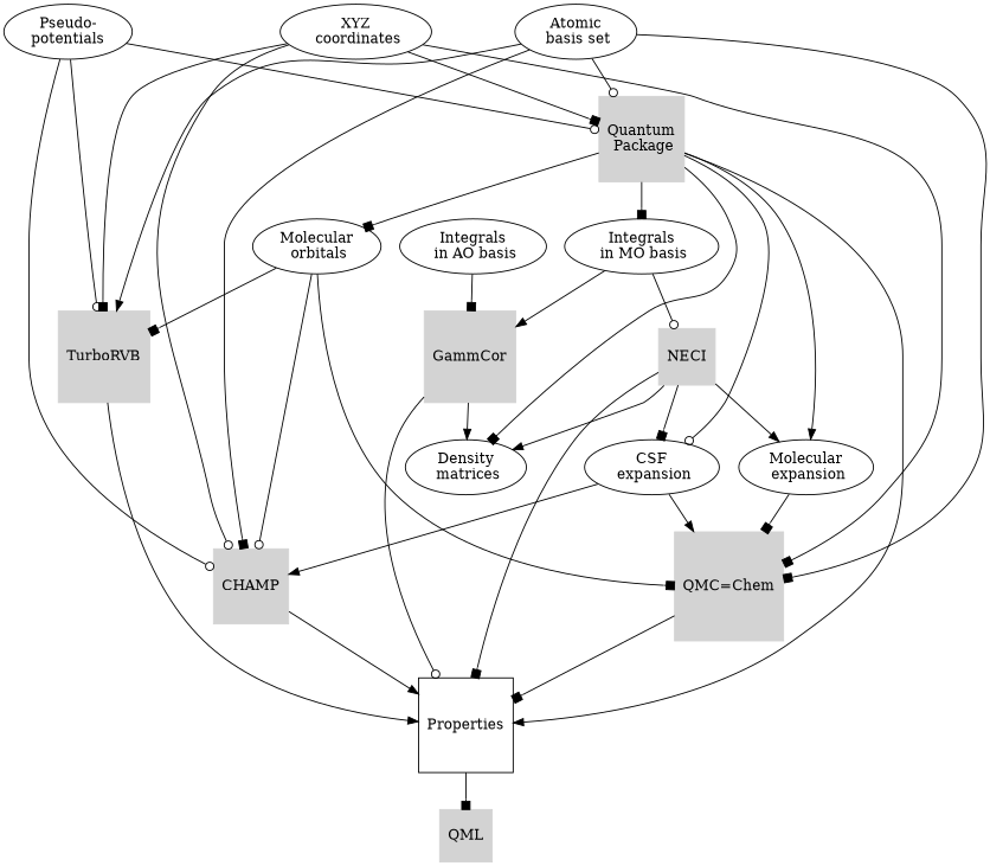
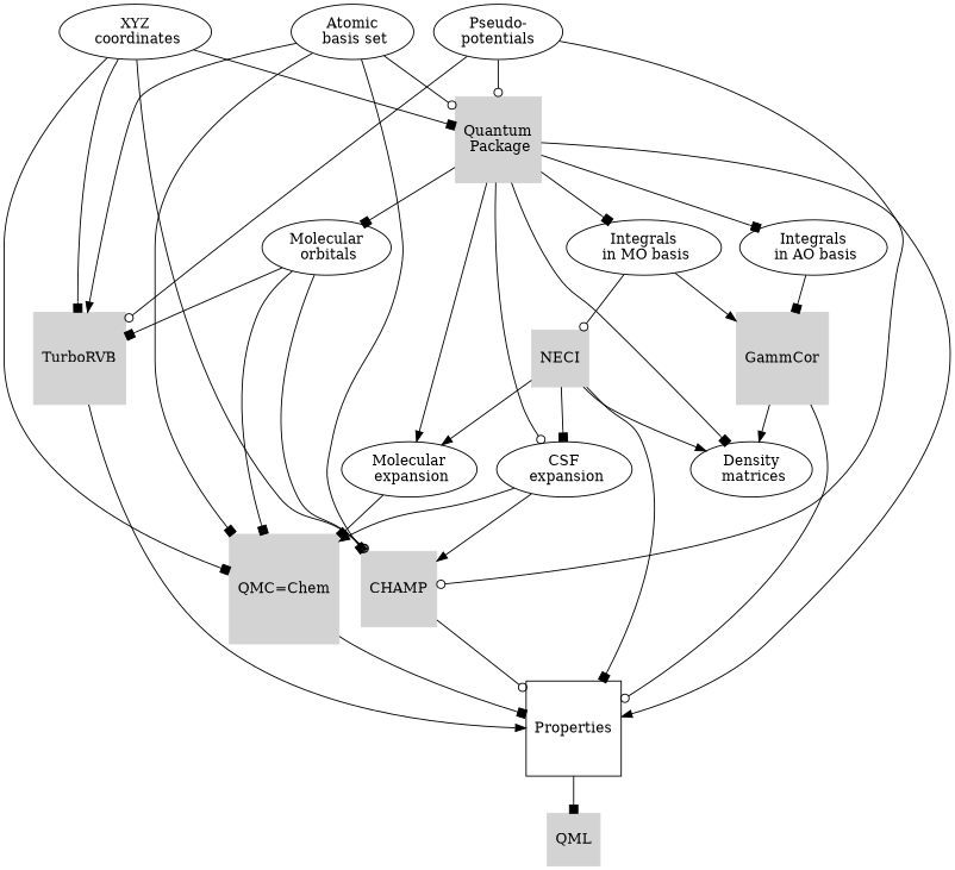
  digraph {
    rankdir=TB
    edge [arrowhead=box]
    n1 [label="XYZ\n coordinates"]
    n2 [color=lightgrey label="Quantum\n Package" shape=square style=filled]
    n3 [color=lightgrey label="QMC=Chem" shape=square style=filled]
    n4 [color=lightgrey label=TurboRVB shape=square style=filled]
    n5 [color=lightgrey label=CHAMP shape=square style=filled]
    n6 [label="Integrals\n in AO basis"]
    n7 [label="Integrals\n in MO basis"]
    n8 [label="Density\n matrices"]
    n9 [label="Molecular\n expansion"]
    n10 [label="CSF\n expansion"]
    n11 [label="Molecular\n orbitals"]
    n12 [label=Properties shape=square]
    n13 [label="Atomic\n basis set"]
    n14 [label="Pseudo-\npotentials"]
    n15 [color=lightgrey label=GammCor shape=square style=filled]
    n16 [color=lightgrey label=NECI shape=square style=filled]
    n17 [color=lightgrey label=QML shape=square style=filled]
    n1 -> n2
    n1 -> n3
    n1 -> n4
    n1 -> n5 [arrowhead=odot]
+   n2 -> n6
    n2 -> n7
    n2 -> n8
    n2 -> n9 [arrowhead=normal]
    n2 -> n10 [arrowhead=odot]
    n2 -> n11
    n2 -> n12 [arrowhead=normal]
    n3 -> n12
    n4 -> n12 [arrowhead=normal]
-   n5 -> n12 [arrowhead=normal]
+   n5 -> n12 [arrowhead=odot]
    n6 -> n15
    n7 -> n15 [arrowhead=normal]
    n7 -> n16 [arrowhead=odot]
    n9 -> n3
    n10 -> n3 [arrowhead=normal]
    n10 -> n5 [arrowhead=normal]
    n11 -> n3
    n11 -> n4
    n11 -> n5 [arrowhead=odot]
    n12 -> n17
    n13 -> n2 [arrowhead=odot]
    n13 -> n3
    n13 -> n4 [arrowhead=normal]
    n13 -> n5
    n14 -> n2 [arrowhead=odot]
    n14 -> n4 [arrowhead=odot]
    n14 -> n5 [arrowhead=odot]
    n15 -> n8 [arrowhead=normal]
    n15 -> n12 [arrowhead=odot]
    n16 -> n8 [arrowhead=normal]
    n16 -> n9 [arrowhead=normal]
    n16 -> n10
    n16 -> n12
  }
